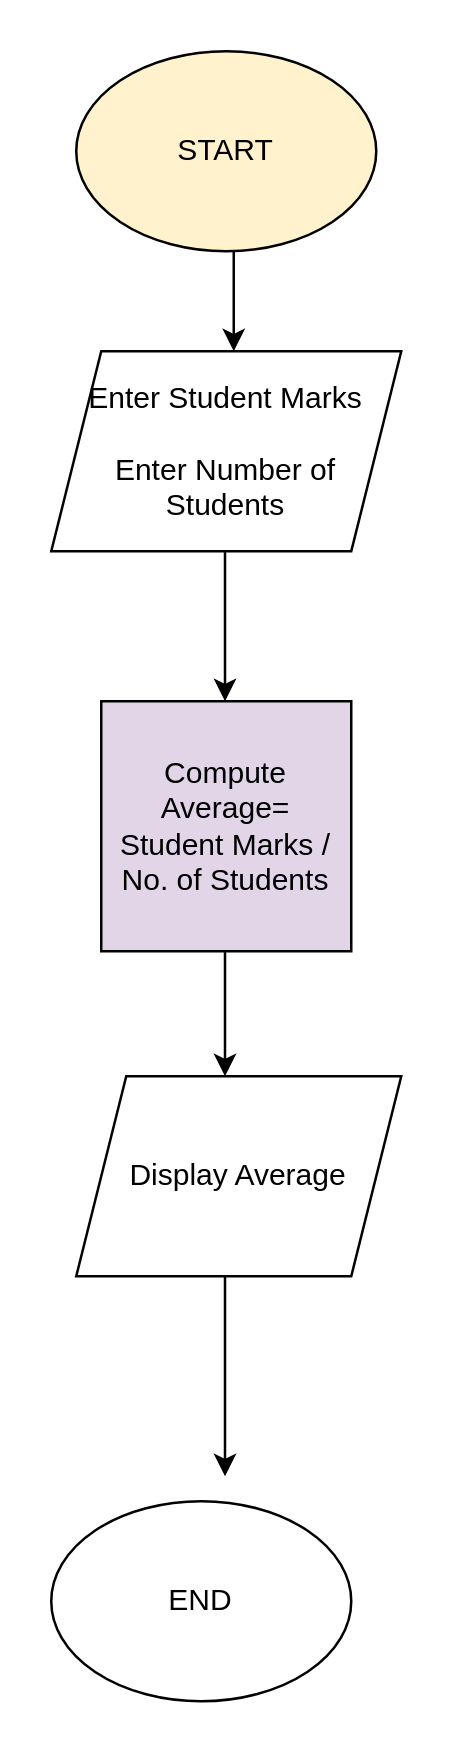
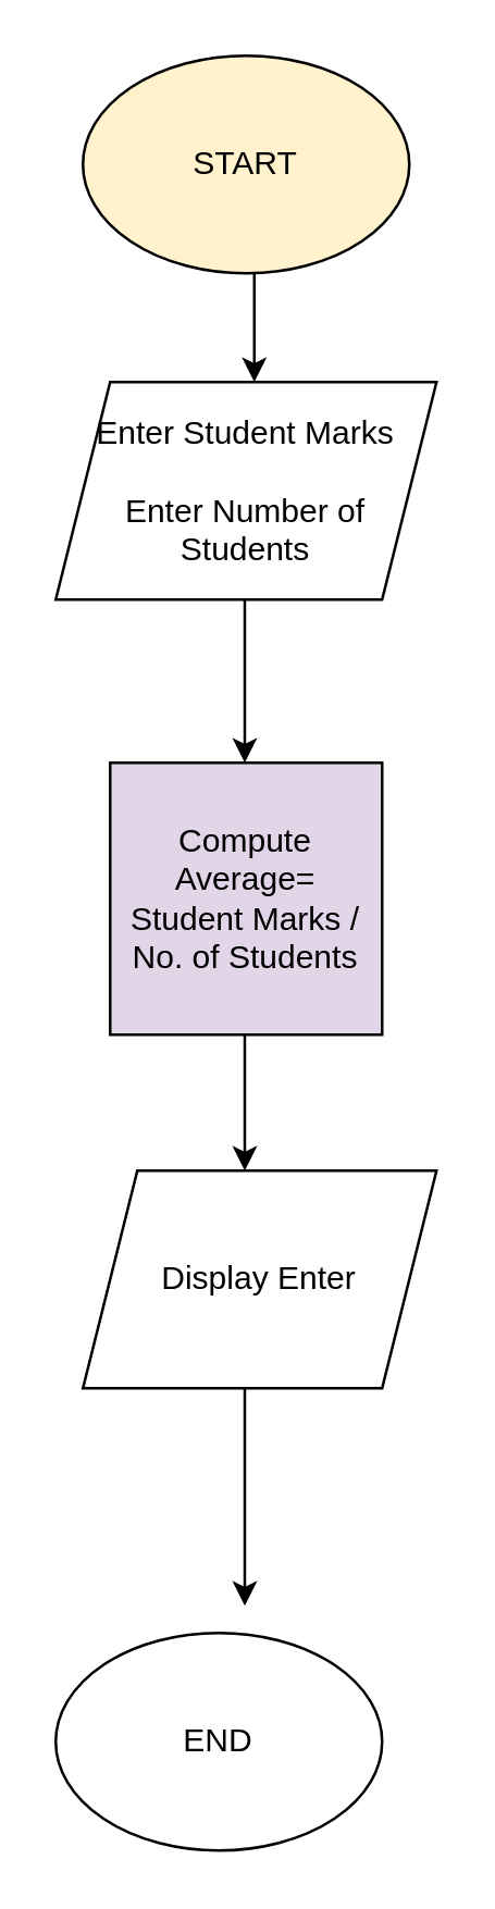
  <mxCell id="0" />
  <mxCell id="1" parent="0" />
  <mxCell id="2" value="START" style="ellipse;whiteSpace=wrap;html=1;fillColor=#fff2cc;" vertex="1" parent="1"><mxGeometry x="30" y="20" width="120" height="80" as="geometry" /></mxCell>
  <mxCell id="3" value="" style="endArrow=classic;html=1;rounded=0;" edge="1" parent="1"><mxGeometry width="50" height="50" relative="1" as="geometry"><mxPoint x="93" y="100" as="sourcePoint" /><mxPoint x="93" y="140" as="targetPoint" /></mxGeometry></mxCell>
  <mxCell id="4" value="Enter Student Marks&lt;br&gt;&lt;br&gt;Enter Number of Students" style="shape=parallelogram;perimeter=parallelogramPerimeter;whiteSpace=wrap;html=1;fixedSize=1;" vertex="1" parent="1"><mxGeometry x="20" y="140" width="140" height="80" as="geometry" /></mxCell>
  <mxCell id="5" value="" style="endArrow=classic;html=1;rounded=0;" edge="1" parent="1"><mxGeometry width="50" height="50" relative="1" as="geometry"><mxPoint x="89.5" y="220" as="sourcePoint" /><mxPoint x="89.5" y="280" as="targetPoint" /></mxGeometry></mxCell>
  <mxCell id="6" value="Compute Average=&lt;br&gt;Student Marks / No. of Students" style="whiteSpace=wrap;html=1;aspect=fixed;fillColor=#e1d5e7;" vertex="1" parent="1"><mxGeometry x="40" y="280" width="100" height="100" as="geometry" /></mxCell>
  <mxCell id="7" value="" style="endArrow=classic;html=1;rounded=0;" edge="1" parent="1"><mxGeometry width="50" height="50" relative="1" as="geometry"><mxPoint x="89.5" y="380" as="sourcePoint" /><mxPoint x="89.5" y="430" as="targetPoint" /></mxGeometry></mxCell>
- <mxCell id="8" value="Display Average" style="shape=parallelogram;perimeter=parallelogramPerimeter;whiteSpace=wrap;html=1;fixedSize=1;" vertex="1" parent="1"><mxGeometry x="30" y="430" width="130" height="80" as="geometry" /></mxCell>
+ <mxCell id="8" value="Display Enter" style="shape=parallelogram;perimeter=parallelogramPerimeter;whiteSpace=wrap;html=1;fixedSize=1;" vertex="1" parent="1"><mxGeometry x="30" y="430" width="130" height="80" as="geometry" /></mxCell>
  <mxCell id="9" value="END" style="ellipse;whiteSpace=wrap;html=1;" vertex="1" parent="1"><mxGeometry x="20" y="600" width="120" height="80" as="geometry" /></mxCell>
  <mxCell id="10" value="" style="endArrow=classic;html=1;rounded=0;" edge="1" parent="1"><mxGeometry width="50" height="50" relative="1" as="geometry"><mxPoint x="89.5" y="510" as="sourcePoint" /><mxPoint x="89.5" y="590" as="targetPoint" /></mxGeometry></mxCell>
